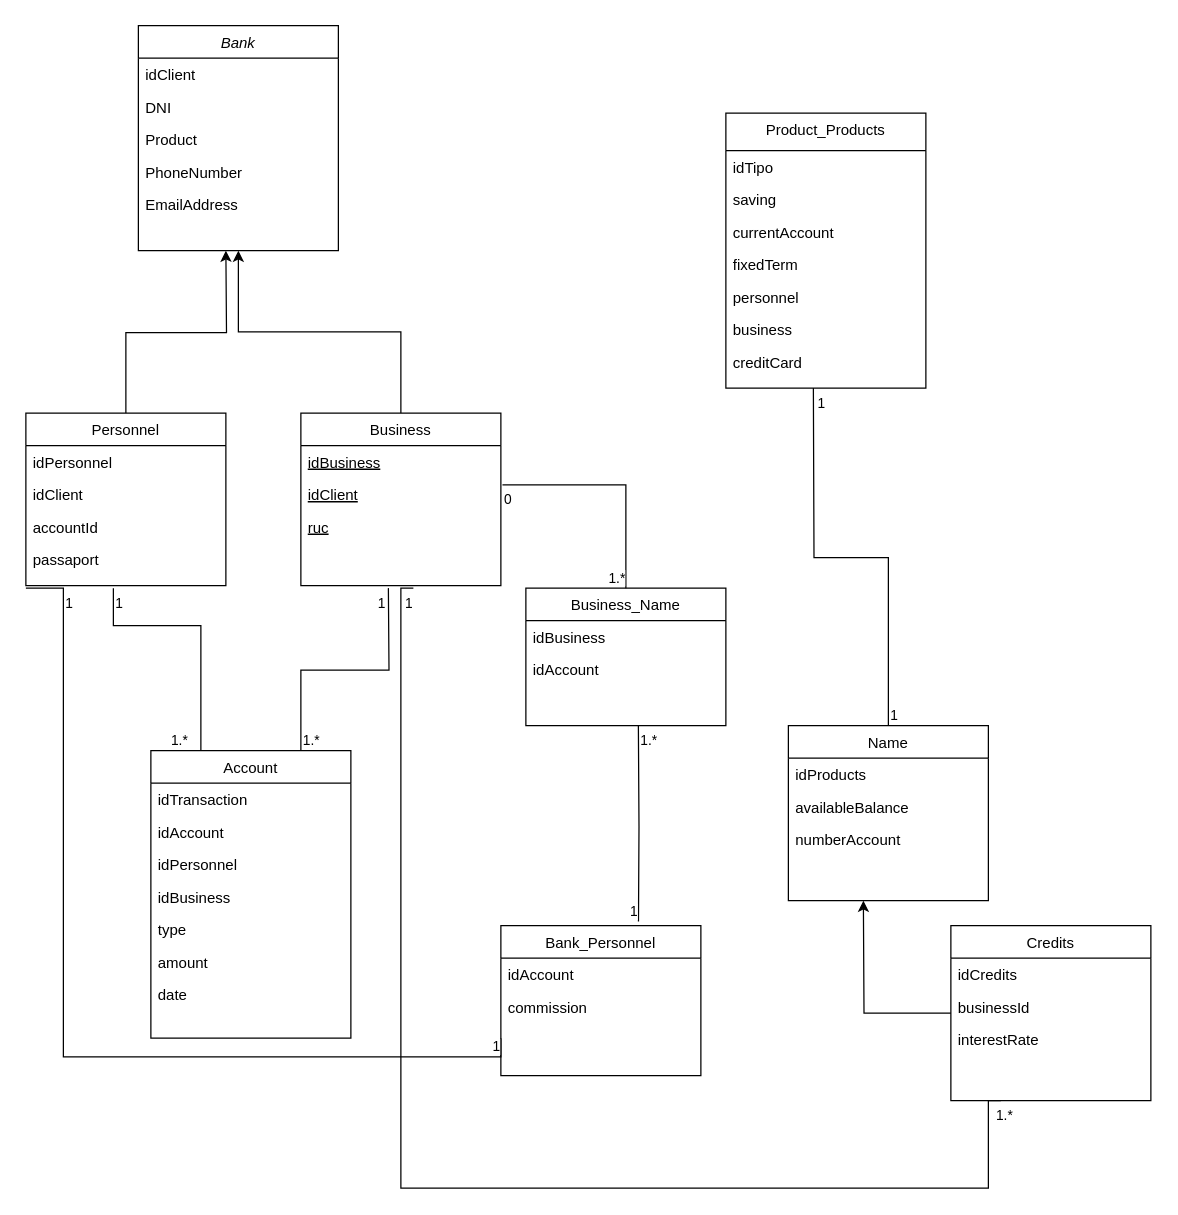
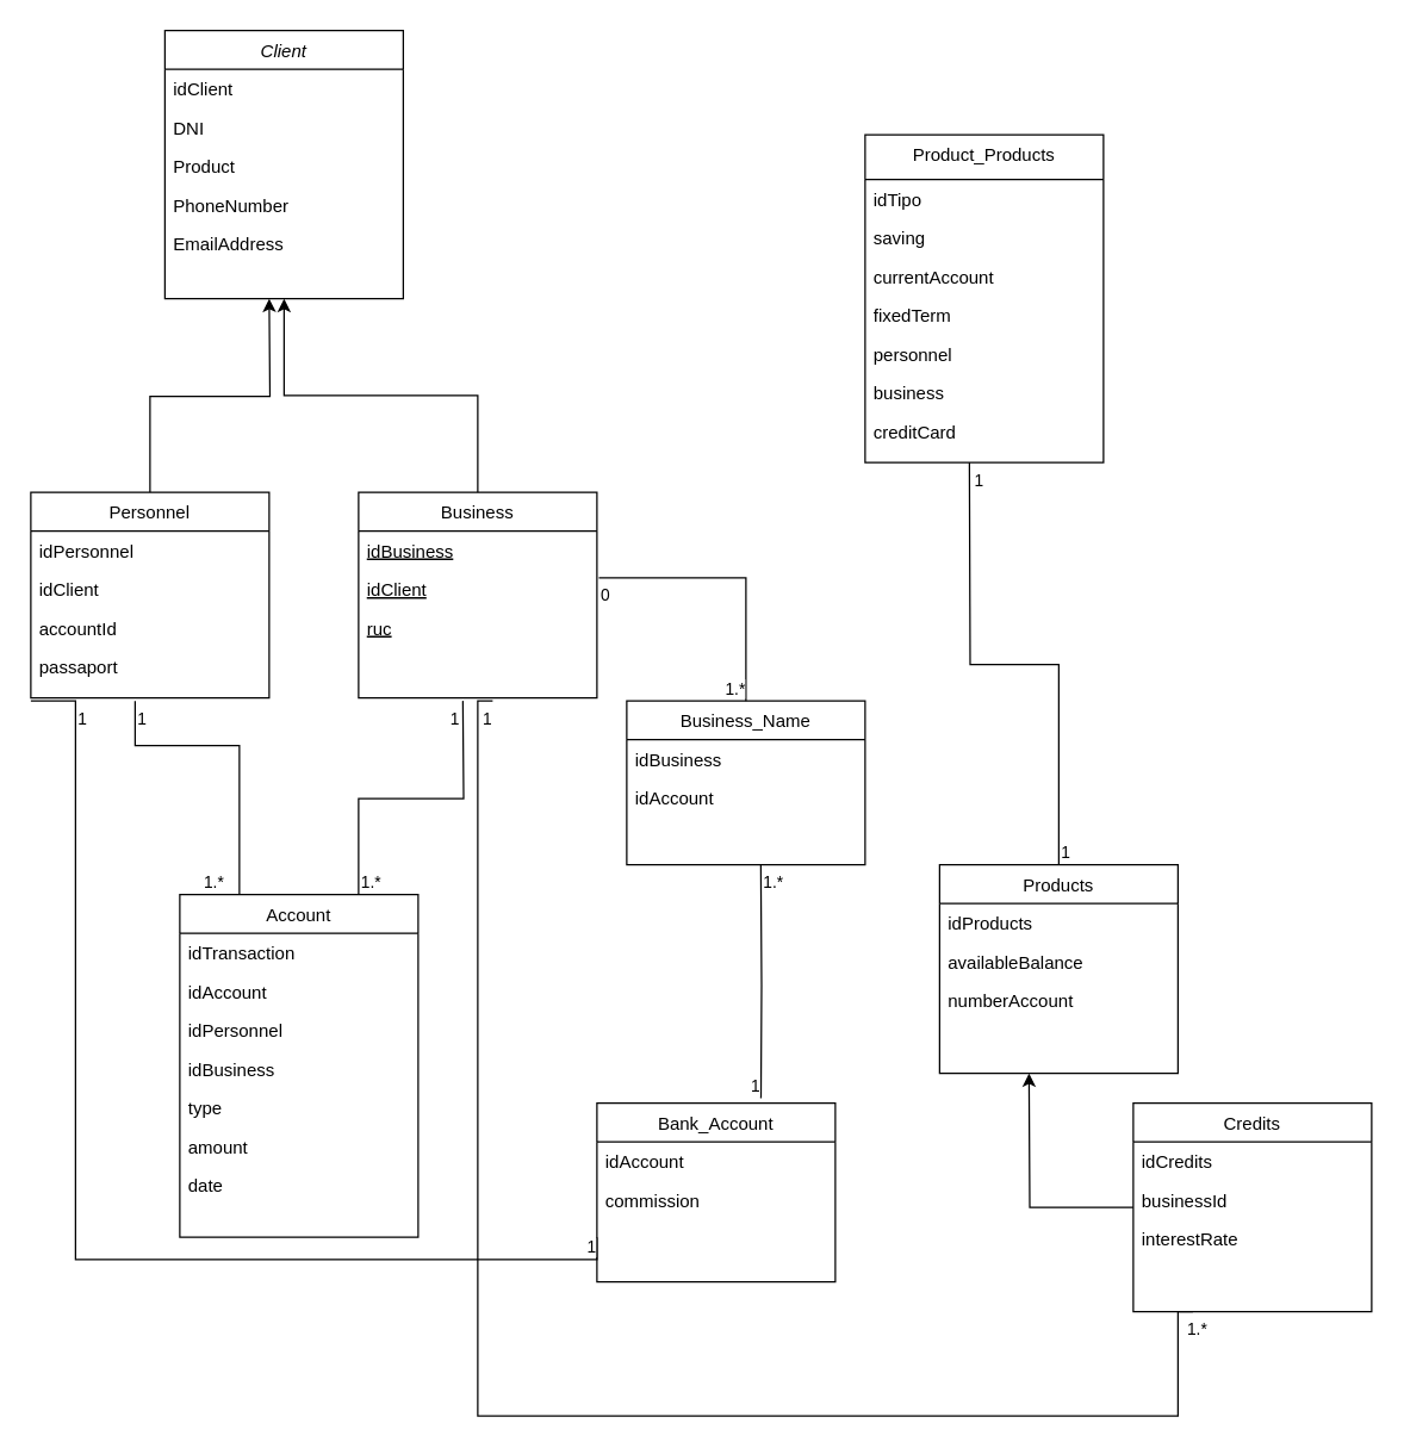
  <mxCell id="0" />
  <mxCell id="1" parent="0" />
- <mxCell id="2" value="Bank" style="swimlane;fontStyle=2;align=center;verticalAlign=top;childLayout=stackLayout;horizontal=1;startSize=26;horizontalStack=0;resizeParent=1;resizeLast=0;collapsible=1;marginBottom=0;rounded=0;shadow=0;strokeWidth=1;" parent="1" vertex="1"><mxGeometry x="110" y="20" width="160" height="180" as="geometry"><mxRectangle x="230" y="140" width="160" height="26" as="alternateBounds" /></mxGeometry></mxCell>
+ <mxCell id="2" value="Client" style="swimlane;fontStyle=2;align=center;verticalAlign=top;childLayout=stackLayout;horizontal=1;startSize=26;horizontalStack=0;resizeParent=1;resizeLast=0;collapsible=1;marginBottom=0;rounded=0;shadow=0;strokeWidth=1;" parent="1" vertex="1"><mxGeometry x="110" y="20" width="160" height="180" as="geometry"><mxRectangle x="230" y="140" width="160" height="26" as="alternateBounds" /></mxGeometry></mxCell>
  <mxCell id="3" value="idClient" style="text;align=left;verticalAlign=top;spacingLeft=4;spacingRight=4;overflow=hidden;rotatable=0;points=[[0,0.5],[1,0.5]];portConstraint=eastwest;" parent="2" vertex="1"><mxGeometry y="26" width="160" height="26" as="geometry" /></mxCell>
  <mxCell id="4" value="DNI" style="text;align=left;verticalAlign=top;spacingLeft=4;spacingRight=4;overflow=hidden;rotatable=0;points=[[0,0.5],[1,0.5]];portConstraint=eastwest;" parent="2" vertex="1"><mxGeometry y="52" width="160" height="26" as="geometry" /></mxCell>
  <mxCell id="5" value="Product" style="text;align=left;verticalAlign=top;spacingLeft=4;spacingRight=4;overflow=hidden;rotatable=0;points=[[0,0.5],[1,0.5]];portConstraint=eastwest;" parent="2" vertex="1"><mxGeometry y="78" width="160" height="26" as="geometry" /></mxCell>
  <mxCell id="6" value="PhoneNumber" style="text;align=left;verticalAlign=top;spacingLeft=4;spacingRight=4;overflow=hidden;rotatable=0;points=[[0,0.5],[1,0.5]];portConstraint=eastwest;rounded=0;shadow=0;html=0;" parent="2" vertex="1"><mxGeometry y="104" width="160" height="26" as="geometry" /></mxCell>
  <mxCell id="7" value="EmailAddress" style="text;align=left;verticalAlign=top;spacingLeft=4;spacingRight=4;overflow=hidden;rotatable=0;points=[[0,0.5],[1,0.5]];portConstraint=eastwest;rounded=0;shadow=0;html=0;" parent="2" vertex="1"><mxGeometry y="130" width="160" height="26" as="geometry" /></mxCell>
  <mxCell id="8" style="edgeStyle=orthogonalEdgeStyle;rounded=0;orthogonalLoop=1;jettySize=auto;html=1;" parent="1" source="9" edge="1"><mxGeometry relative="1" as="geometry"><mxPoint x="180" y="200" as="targetPoint" /></mxGeometry></mxCell>
  <mxCell id="9" value="Personnel" style="swimlane;fontStyle=0;align=center;verticalAlign=top;childLayout=stackLayout;horizontal=1;startSize=26;horizontalStack=0;resizeParent=1;resizeLast=0;collapsible=1;marginBottom=0;rounded=0;shadow=0;strokeWidth=1;" parent="1" vertex="1"><mxGeometry x="20" y="330" width="160" height="138" as="geometry"><mxRectangle x="130" y="380" width="160" height="26" as="alternateBounds" /></mxGeometry></mxCell>
  <mxCell id="10" value="idPersonnel" style="text;align=left;verticalAlign=top;spacingLeft=4;spacingRight=4;overflow=hidden;rotatable=0;points=[[0,0.5],[1,0.5]];portConstraint=eastwest;" parent="9" vertex="1"><mxGeometry y="26" width="160" height="26" as="geometry" /></mxCell>
  <mxCell id="11" value="idClient" style="text;align=left;verticalAlign=top;spacingLeft=4;spacingRight=4;overflow=hidden;rotatable=0;points=[[0,0.5],[1,0.5]];portConstraint=eastwest;" parent="9" vertex="1"><mxGeometry y="52" width="160" height="26" as="geometry" /></mxCell>
  <mxCell id="12" value="accountId" style="text;align=left;verticalAlign=top;spacingLeft=4;spacingRight=4;overflow=hidden;rotatable=0;points=[[0,0.5],[1,0.5]];portConstraint=eastwest;" parent="9" vertex="1"><mxGeometry y="78" width="160" height="26" as="geometry" /></mxCell>
  <mxCell id="13" value="passaport" style="text;align=left;verticalAlign=top;spacingLeft=4;spacingRight=4;overflow=hidden;rotatable=0;points=[[0,0.5],[1,0.5]];portConstraint=eastwest;" vertex="1" parent="9"><mxGeometry y="104" width="160" height="26" as="geometry" /></mxCell>
- <mxCell id="14" value="Bank_Personnel" style="swimlane;fontStyle=0;align=center;verticalAlign=top;childLayout=stackLayout;horizontal=1;startSize=26;horizontalStack=0;resizeParent=1;resizeLast=0;collapsible=1;marginBottom=0;rounded=0;shadow=0;strokeWidth=1;" parent="1" vertex="1"><mxGeometry x="400" y="740" width="160" height="120" as="geometry"><mxRectangle x="340" y="380" width="170" height="26" as="alternateBounds" /></mxGeometry></mxCell>
+ <mxCell id="14" value="Bank_Account" style="swimlane;fontStyle=0;align=center;verticalAlign=top;childLayout=stackLayout;horizontal=1;startSize=26;horizontalStack=0;resizeParent=1;resizeLast=0;collapsible=1;marginBottom=0;rounded=0;shadow=0;strokeWidth=1;" parent="1" vertex="1"><mxGeometry x="400" y="740" width="160" height="120" as="geometry"><mxRectangle x="340" y="380" width="170" height="26" as="alternateBounds" /></mxGeometry></mxCell>
  <mxCell id="15" value="idAccount" style="text;align=left;verticalAlign=top;spacingLeft=4;spacingRight=4;overflow=hidden;rotatable=0;points=[[0,0.5],[1,0.5]];portConstraint=eastwest;" parent="14" vertex="1"><mxGeometry y="26" width="160" height="26" as="geometry" /></mxCell>
  <mxCell id="16" value="commission" style="text;align=left;verticalAlign=top;spacingLeft=4;spacingRight=4;overflow=hidden;rotatable=0;points=[[0,0.5],[1,0.5]];portConstraint=eastwest;" parent="14" vertex="1"><mxGeometry y="52" width="160" height="26" as="geometry" /></mxCell>
  <mxCell id="17" value="Product_Products" style="swimlane;fontStyle=0;align=center;verticalAlign=top;childLayout=stackLayout;horizontal=1;startSize=30;horizontalStack=0;resizeParent=1;resizeLast=0;collapsible=1;marginBottom=0;rounded=0;shadow=0;strokeWidth=1;" parent="1" vertex="1"><mxGeometry x="580" y="90" width="160" height="220" as="geometry"><mxRectangle x="550" y="140" width="160" height="26" as="alternateBounds" /></mxGeometry></mxCell>
  <mxCell id="18" value="idTipo" style="text;align=left;verticalAlign=top;spacingLeft=4;spacingRight=4;overflow=hidden;rotatable=0;points=[[0,0.5],[1,0.5]];portConstraint=eastwest;" parent="17" vertex="1"><mxGeometry y="30" width="160" height="26" as="geometry" /></mxCell>
  <mxCell id="19" value="saving" style="text;align=left;verticalAlign=top;spacingLeft=4;spacingRight=4;overflow=hidden;rotatable=0;points=[[0,0.5],[1,0.5]];portConstraint=eastwest;rounded=0;shadow=0;html=0;" parent="17" vertex="1"><mxGeometry y="56" width="160" height="26" as="geometry" /></mxCell>
  <mxCell id="20" value="currentAccount" style="text;align=left;verticalAlign=top;spacingLeft=4;spacingRight=4;overflow=hidden;rotatable=0;points=[[0,0.5],[1,0.5]];portConstraint=eastwest;rounded=0;shadow=0;html=0;" parent="17" vertex="1"><mxGeometry y="82" width="160" height="26" as="geometry" /></mxCell>
  <mxCell id="21" value="fixedTerm" style="text;align=left;verticalAlign=top;spacingLeft=4;spacingRight=4;overflow=hidden;rotatable=0;points=[[0,0.5],[1,0.5]];portConstraint=eastwest;rounded=0;shadow=0;html=0;" parent="17" vertex="1"><mxGeometry y="108" width="160" height="26" as="geometry" /></mxCell>
  <mxCell id="22" value="personnel" style="text;align=left;verticalAlign=top;spacingLeft=4;spacingRight=4;overflow=hidden;rotatable=0;points=[[0,0.5],[1,0.5]];portConstraint=eastwest;rounded=0;shadow=0;html=0;" parent="17" vertex="1"><mxGeometry y="134" width="160" height="26" as="geometry" /></mxCell>
  <mxCell id="23" value="business" style="text;align=left;verticalAlign=top;spacingLeft=4;spacingRight=4;overflow=hidden;rotatable=0;points=[[0,0.5],[1,0.5]];portConstraint=eastwest;rounded=0;shadow=0;html=0;" parent="17" vertex="1"><mxGeometry y="160" width="160" height="26" as="geometry" /></mxCell>
  <mxCell id="24" value="creditCard" style="text;align=left;verticalAlign=top;spacingLeft=4;spacingRight=4;overflow=hidden;rotatable=0;points=[[0,0.5],[1,0.5]];portConstraint=eastwest;rounded=0;shadow=0;html=0;" parent="17" vertex="1"><mxGeometry y="186" width="160" height="26" as="geometry" /></mxCell>
  <mxCell id="25" style="edgeStyle=orthogonalEdgeStyle;rounded=0;orthogonalLoop=1;jettySize=auto;html=1;" parent="1" source="26" edge="1"><mxGeometry relative="1" as="geometry"><mxPoint x="690" y="720" as="targetPoint" /></mxGeometry></mxCell>
  <mxCell id="26" value="Credits" style="swimlane;fontStyle=0;align=center;verticalAlign=top;childLayout=stackLayout;horizontal=1;startSize=26;horizontalStack=0;resizeParent=1;resizeLast=0;collapsible=1;marginBottom=0;rounded=0;shadow=0;strokeWidth=1;" parent="1" vertex="1"><mxGeometry x="760" y="740" width="160" height="140" as="geometry"><mxRectangle x="340" y="380" width="170" height="26" as="alternateBounds" /></mxGeometry></mxCell>
  <mxCell id="27" value="idCredits" style="text;align=left;verticalAlign=top;spacingLeft=4;spacingRight=4;overflow=hidden;rotatable=0;points=[[0,0.5],[1,0.5]];portConstraint=eastwest;" parent="26" vertex="1"><mxGeometry y="26" width="160" height="26" as="geometry" /></mxCell>
  <mxCell id="28" value="businessId" style="text;align=left;verticalAlign=top;spacingLeft=4;spacingRight=4;overflow=hidden;rotatable=0;points=[[0,0.5],[1,0.5]];portConstraint=eastwest;" parent="26" vertex="1"><mxGeometry y="52" width="160" height="26" as="geometry" /></mxCell>
  <mxCell id="29" value="interestRate" style="text;align=left;verticalAlign=top;spacingLeft=4;spacingRight=4;overflow=hidden;rotatable=0;points=[[0,0.5],[1,0.5]];portConstraint=eastwest;" vertex="1" parent="26"><mxGeometry y="78" width="160" height="26" as="geometry" /></mxCell>
  <mxCell id="30" style="edgeStyle=orthogonalEdgeStyle;rounded=0;orthogonalLoop=1;jettySize=auto;html=1;entryX=0.5;entryY=1;entryDx=0;entryDy=0;" parent="1" source="31" target="2" edge="1"><mxGeometry relative="1" as="geometry" /></mxCell>
  <mxCell id="31" value="Business" style="swimlane;fontStyle=0;align=center;verticalAlign=top;childLayout=stackLayout;horizontal=1;startSize=26;horizontalStack=0;resizeParent=1;resizeLast=0;collapsible=1;marginBottom=0;rounded=0;shadow=0;strokeWidth=1;" parent="1" vertex="1"><mxGeometry x="240" y="330" width="160" height="138" as="geometry"><mxRectangle x="130" y="380" width="160" height="26" as="alternateBounds" /></mxGeometry></mxCell>
  <mxCell id="32" value="idBusiness" style="text;align=left;verticalAlign=top;spacingLeft=4;spacingRight=4;overflow=hidden;rotatable=0;points=[[0,0.5],[1,0.5]];portConstraint=eastwest;fontStyle=4" parent="31" vertex="1"><mxGeometry y="26" width="160" height="26" as="geometry" /></mxCell>
  <mxCell id="33" value="idClient" style="text;align=left;verticalAlign=top;spacingLeft=4;spacingRight=4;overflow=hidden;rotatable=0;points=[[0,0.5],[1,0.5]];portConstraint=eastwest;fontStyle=4" parent="31" vertex="1"><mxGeometry y="52" width="160" height="26" as="geometry" /></mxCell>
  <mxCell id="34" value="ruc" style="text;align=left;verticalAlign=top;spacingLeft=4;spacingRight=4;overflow=hidden;rotatable=0;points=[[0,0.5],[1,0.5]];portConstraint=eastwest;fontStyle=4" parent="31" vertex="1"><mxGeometry y="78" width="160" height="26" as="geometry" /></mxCell>
  <mxCell id="35" value="Business_Name" style="swimlane;fontStyle=0;align=center;verticalAlign=top;childLayout=stackLayout;horizontal=1;startSize=26;horizontalStack=0;resizeParent=1;resizeLast=0;collapsible=1;marginBottom=0;rounded=0;shadow=0;strokeWidth=1;" parent="1" vertex="1"><mxGeometry x="420" y="470" width="160" height="110" as="geometry"><mxRectangle x="340" y="380" width="170" height="26" as="alternateBounds" /></mxGeometry></mxCell>
  <mxCell id="36" value="idBusiness" style="text;align=left;verticalAlign=top;spacingLeft=4;spacingRight=4;overflow=hidden;rotatable=0;points=[[0,0.5],[1,0.5]];portConstraint=eastwest;" parent="35" vertex="1"><mxGeometry y="26" width="160" height="26" as="geometry" /></mxCell>
  <mxCell id="37" value="idAccount" style="text;align=left;verticalAlign=top;spacingLeft=4;spacingRight=4;overflow=hidden;rotatable=0;points=[[0,0.5],[1,0.5]];portConstraint=eastwest;" parent="35" vertex="1"><mxGeometry y="52" width="160" height="26" as="geometry" /></mxCell>
  <mxCell id="38" value="Account" style="swimlane;fontStyle=0;align=center;verticalAlign=top;childLayout=stackLayout;horizontal=1;startSize=26;horizontalStack=0;resizeParent=1;resizeLast=0;collapsible=1;marginBottom=0;rounded=0;shadow=0;strokeWidth=1;" parent="1" vertex="1"><mxGeometry x="120" y="600" width="160" height="230" as="geometry"><mxRectangle x="340" y="380" width="170" height="26" as="alternateBounds" /></mxGeometry></mxCell>
  <mxCell id="39" value="idTransaction" style="text;align=left;verticalAlign=top;spacingLeft=4;spacingRight=4;overflow=hidden;rotatable=0;points=[[0,0.5],[1,0.5]];portConstraint=eastwest;" parent="38" vertex="1"><mxGeometry y="26" width="160" height="26" as="geometry" /></mxCell>
  <mxCell id="40" value="idAccount" style="text;align=left;verticalAlign=top;spacingLeft=4;spacingRight=4;overflow=hidden;rotatable=0;points=[[0,0.5],[1,0.5]];portConstraint=eastwest;" parent="38" vertex="1"><mxGeometry y="52" width="160" height="26" as="geometry" /></mxCell>
  <mxCell id="41" value="idPersonnel" style="text;align=left;verticalAlign=top;spacingLeft=4;spacingRight=4;overflow=hidden;rotatable=0;points=[[0,0.5],[1,0.5]];portConstraint=eastwest;" vertex="1" parent="38"><mxGeometry y="78" width="160" height="26" as="geometry" /></mxCell>
  <mxCell id="42" value="idBusiness" style="text;align=left;verticalAlign=top;spacingLeft=4;spacingRight=4;overflow=hidden;rotatable=0;points=[[0,0.5],[1,0.5]];portConstraint=eastwest;" vertex="1" parent="38"><mxGeometry y="104" width="160" height="26" as="geometry" /></mxCell>
  <mxCell id="43" value="type" style="text;align=left;verticalAlign=top;spacingLeft=4;spacingRight=4;overflow=hidden;rotatable=0;points=[[0,0.5],[1,0.5]];portConstraint=eastwest;" vertex="1" parent="38"><mxGeometry y="130" width="160" height="26" as="geometry" /></mxCell>
  <mxCell id="44" value="amount" style="text;align=left;verticalAlign=top;spacingLeft=4;spacingRight=4;overflow=hidden;rotatable=0;points=[[0,0.5],[1,0.5]];portConstraint=eastwest;" vertex="1" parent="38"><mxGeometry y="156" width="160" height="26" as="geometry" /></mxCell>
  <mxCell id="45" value="date" style="text;align=left;verticalAlign=top;spacingLeft=4;spacingRight=4;overflow=hidden;rotatable=0;points=[[0,0.5],[1,0.5]];portConstraint=eastwest;" vertex="1" parent="38"><mxGeometry y="182" width="160" height="26" as="geometry" /></mxCell>
- <mxCell id="46" value="Name" style="swimlane;fontStyle=0;align=center;verticalAlign=top;childLayout=stackLayout;horizontal=1;startSize=26;horizontalStack=0;resizeParent=1;resizeLast=0;collapsible=1;marginBottom=0;rounded=0;shadow=0;strokeWidth=1;" parent="1" vertex="1"><mxGeometry x="630" y="580" width="160" height="140" as="geometry"><mxRectangle x="340" y="380" width="170" height="26" as="alternateBounds" /></mxGeometry></mxCell>
+ <mxCell id="46" value="Products" style="swimlane;fontStyle=0;align=center;verticalAlign=top;childLayout=stackLayout;horizontal=1;startSize=26;horizontalStack=0;resizeParent=1;resizeLast=0;collapsible=1;marginBottom=0;rounded=0;shadow=0;strokeWidth=1;" parent="1" vertex="1"><mxGeometry x="630" y="580" width="160" height="140" as="geometry"><mxRectangle x="340" y="380" width="170" height="26" as="alternateBounds" /></mxGeometry></mxCell>
  <mxCell id="47" value="idProducts" style="text;align=left;verticalAlign=top;spacingLeft=4;spacingRight=4;overflow=hidden;rotatable=0;points=[[0,0.5],[1,0.5]];portConstraint=eastwest;" parent="46" vertex="1"><mxGeometry y="26" width="160" height="26" as="geometry" /></mxCell>
  <mxCell id="48" value="availableBalance" style="text;align=left;verticalAlign=top;spacingLeft=4;spacingRight=4;overflow=hidden;rotatable=0;points=[[0,0.5],[1,0.5]];portConstraint=eastwest;" parent="46" vertex="1"><mxGeometry y="52" width="160" height="26" as="geometry" /></mxCell>
  <mxCell id="49" value="numberAccount" style="text;align=left;verticalAlign=top;spacingLeft=4;spacingRight=4;overflow=hidden;rotatable=0;points=[[0,0.5],[1,0.5]];portConstraint=eastwest;" parent="46" vertex="1"><mxGeometry y="78" width="160" height="26" as="geometry" /></mxCell>
  <mxCell id="50" value="" style="endArrow=none;html=1;edgeStyle=orthogonalEdgeStyle;rounded=0;exitX=1.008;exitY=0.208;exitDx=0;exitDy=0;exitPerimeter=0;" parent="1" source="33" target="35" edge="1"><mxGeometry relative="1" as="geometry"><mxPoint x="330" y="470" as="sourcePoint" /><mxPoint x="430" y="470" as="targetPoint" /></mxGeometry></mxCell>
  <mxCell id="51" value="0" style="edgeLabel;resizable=0;html=1;align=left;verticalAlign=bottom;" parent="50" connectable="0" vertex="1"><mxGeometry x="-1" relative="1" as="geometry"><mxPoint y="20" as="offset" /></mxGeometry></mxCell>
  <mxCell id="52" value="1.*" style="edgeLabel;resizable=0;html=1;align=right;verticalAlign=bottom;" parent="50" connectable="0" vertex="1"><mxGeometry x="1" relative="1" as="geometry" /></mxCell>
  <mxCell id="53" value="" style="endArrow=none;html=1;edgeStyle=orthogonalEdgeStyle;rounded=0;" parent="1" source="46" edge="1"><mxGeometry relative="1" as="geometry"><mxPoint x="720" y="570" as="sourcePoint" /><mxPoint x="650" y="310" as="targetPoint" /></mxGeometry></mxCell>
  <mxCell id="54" value="1" style="edgeLabel;resizable=0;html=1;align=left;verticalAlign=bottom;" parent="53" connectable="0" vertex="1"><mxGeometry x="-1" relative="1" as="geometry" /></mxCell>
  <mxCell id="55" value="1" style="edgeLabel;resizable=0;html=1;align=right;verticalAlign=bottom;" parent="53" connectable="0" vertex="1"><mxGeometry x="1" relative="1" as="geometry"><mxPoint x="10" y="20" as="offset" /></mxGeometry></mxCell>
  <mxCell id="56" value="" style="endArrow=none;html=1;edgeStyle=orthogonalEdgeStyle;rounded=0;" parent="1" edge="1"><mxGeometry relative="1" as="geometry"><mxPoint x="90" y="470" as="sourcePoint" /><mxPoint x="160" y="600" as="targetPoint" /><Array as="points"><mxPoint x="90" y="500" /><mxPoint x="160" y="500" /></Array></mxGeometry></mxCell>
  <mxCell id="57" value="1" style="edgeLabel;resizable=0;html=1;align=left;verticalAlign=bottom;" parent="56" connectable="0" vertex="1"><mxGeometry x="-1" relative="1" as="geometry"><mxPoint y="20" as="offset" /></mxGeometry></mxCell>
  <mxCell id="58" value="1.*" style="edgeLabel;resizable=0;html=1;align=right;verticalAlign=bottom;" parent="56" connectable="0" vertex="1"><mxGeometry x="1" relative="1" as="geometry"><mxPoint x="-10" as="offset" /></mxGeometry></mxCell>
  <mxCell id="59" value="" style="endArrow=none;html=1;edgeStyle=orthogonalEdgeStyle;rounded=0;exitX=0.75;exitY=0;exitDx=0;exitDy=0;" parent="1" source="38" edge="1"><mxGeometry relative="1" as="geometry"><mxPoint x="240" y="590" as="sourcePoint" /><mxPoint x="310" y="470" as="targetPoint" /></mxGeometry></mxCell>
  <mxCell id="60" value="1.*" style="edgeLabel;resizable=0;html=1;align=left;verticalAlign=bottom;" parent="59" connectable="0" vertex="1"><mxGeometry x="-1" relative="1" as="geometry" /></mxCell>
  <mxCell id="61" value="1" style="edgeLabel;resizable=0;html=1;align=right;verticalAlign=bottom;" parent="59" connectable="0" vertex="1"><mxGeometry x="1" relative="1" as="geometry"><mxPoint x="20" y="20" as="offset" /></mxGeometry></mxCell>
  <mxCell id="62" value="" style="endArrow=none;html=1;edgeStyle=orthogonalEdgeStyle;rounded=0;entryX=0.688;entryY=-0.027;entryDx=0;entryDy=0;entryPerimeter=0;" parent="1" target="14" edge="1"><mxGeometry relative="1" as="geometry"><mxPoint x="510" y="580" as="sourcePoint" /><mxPoint x="620" y="720" as="targetPoint" /></mxGeometry></mxCell>
  <mxCell id="63" value="1.*" style="edgeLabel;resizable=0;html=1;align=left;verticalAlign=bottom;" parent="62" connectable="0" vertex="1"><mxGeometry x="-1" relative="1" as="geometry"><mxPoint y="20" as="offset" /></mxGeometry></mxCell>
  <mxCell id="64" value="1" style="edgeLabel;resizable=0;html=1;align=right;verticalAlign=bottom;" parent="62" connectable="0" vertex="1"><mxGeometry x="1" relative="1" as="geometry" /></mxCell>
  <mxCell id="65" value="" style="endArrow=none;html=1;edgeStyle=orthogonalEdgeStyle;rounded=0;entryX=0;entryY=0.75;entryDx=0;entryDy=0;" parent="1" target="14" edge="1"><mxGeometry relative="1" as="geometry"><mxPoint x="20" y="470" as="sourcePoint" /><mxPoint x="60" y="890" as="targetPoint" /><Array as="points"><mxPoint x="50" y="470" /><mxPoint x="50" y="845" /></Array></mxGeometry></mxCell>
  <mxCell id="66" value="1" style="edgeLabel;resizable=0;html=1;align=left;verticalAlign=bottom;" parent="65" connectable="0" vertex="1"><mxGeometry x="-1" relative="1" as="geometry"><mxPoint x="30" y="20" as="offset" /></mxGeometry></mxCell>
  <mxCell id="67" value="1" style="edgeLabel;resizable=0;html=1;align=right;verticalAlign=bottom;" parent="65" connectable="0" vertex="1"><mxGeometry x="1" relative="1" as="geometry"><mxPoint y="15" as="offset" /></mxGeometry></mxCell>
  <mxCell id="68" value="" style="endArrow=none;html=1;edgeStyle=orthogonalEdgeStyle;rounded=0;entryX=0.25;entryY=1;entryDx=0;entryDy=0;" parent="1" target="26" edge="1"><mxGeometry relative="1" as="geometry"><mxPoint x="330" y="470" as="sourcePoint" /><mxPoint x="350" y="1003.6" as="targetPoint" /><Array as="points"><mxPoint x="320" y="470" /><mxPoint x="320" y="950" /><mxPoint x="790" y="950" /></Array></mxGeometry></mxCell>
  <mxCell id="69" value="1" style="edgeLabel;resizable=0;html=1;align=left;verticalAlign=bottom;" parent="68" connectable="0" vertex="1"><mxGeometry x="-1" relative="1" as="geometry"><mxPoint x="-30" y="20" as="offset" /></mxGeometry></mxCell>
  <mxCell id="70" value="1.*" style="edgeLabel;resizable=0;html=1;align=right;verticalAlign=bottom;" parent="68" connectable="0" vertex="1"><mxGeometry x="1" relative="1" as="geometry"><mxPoint x="10" y="20" as="offset" /></mxGeometry></mxCell>
